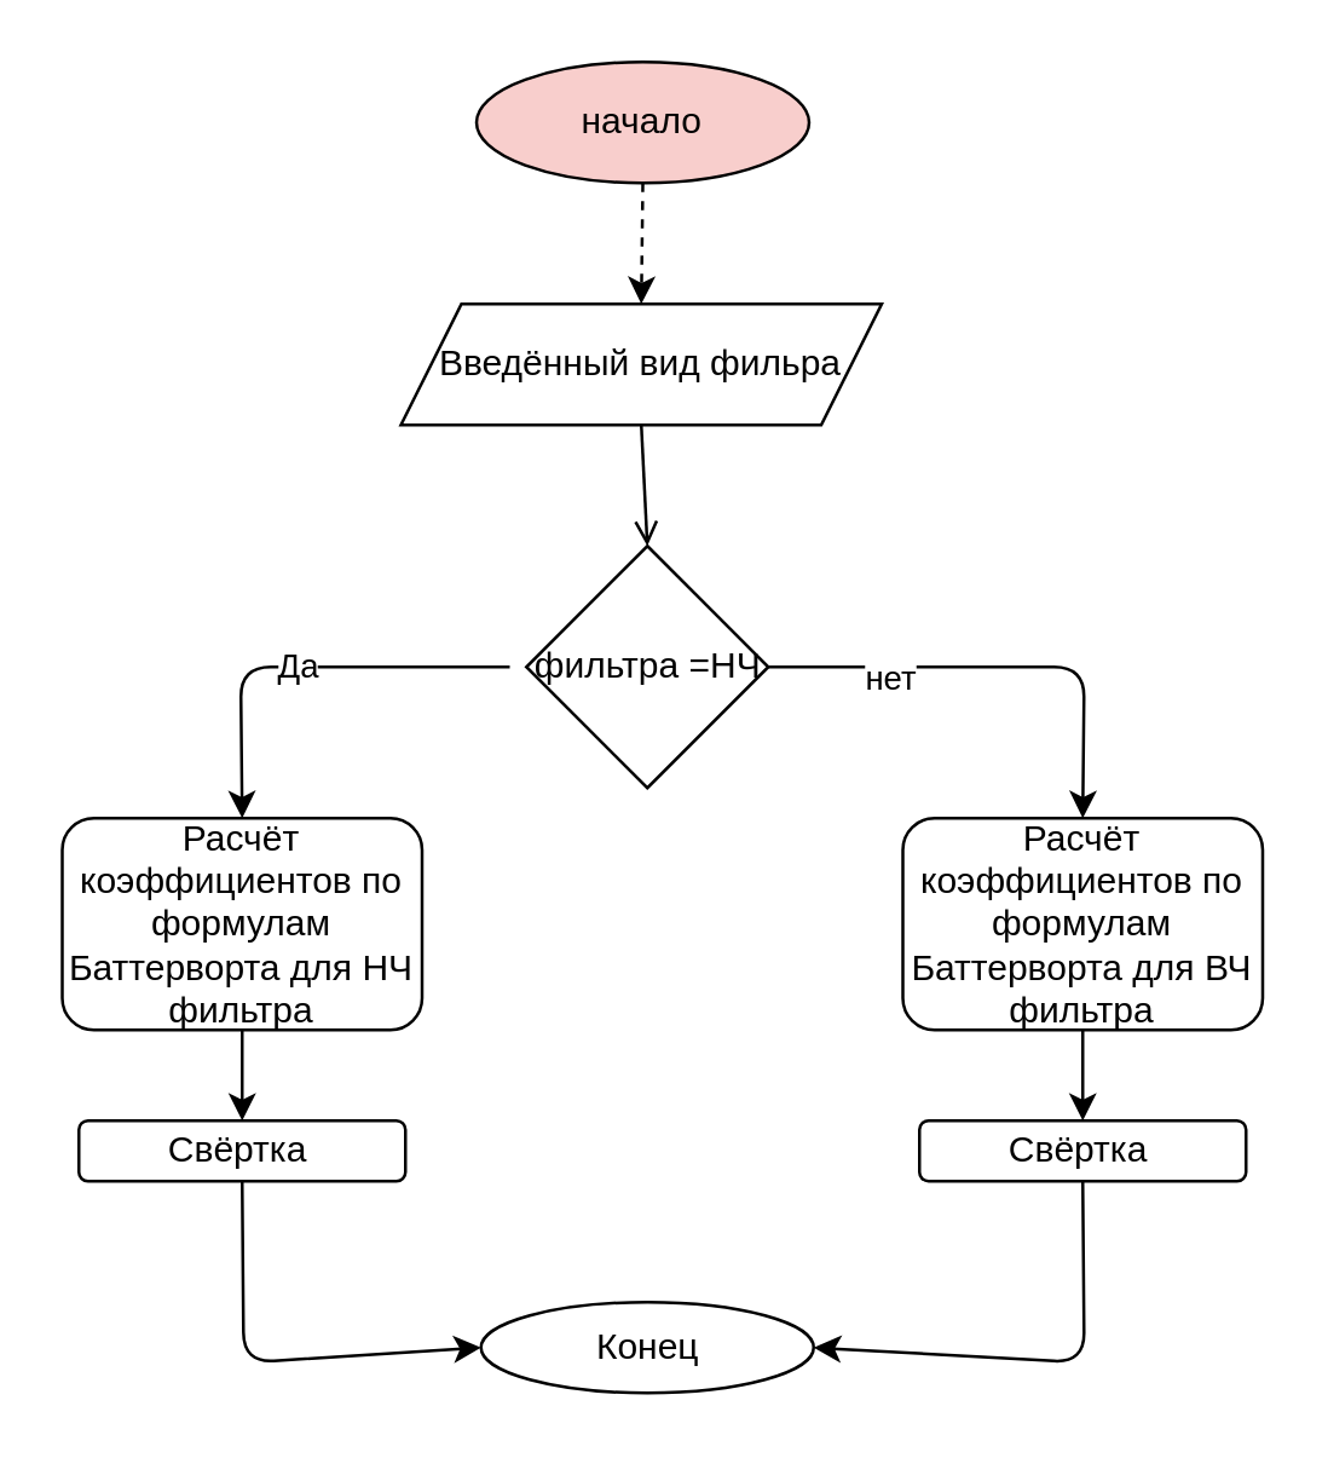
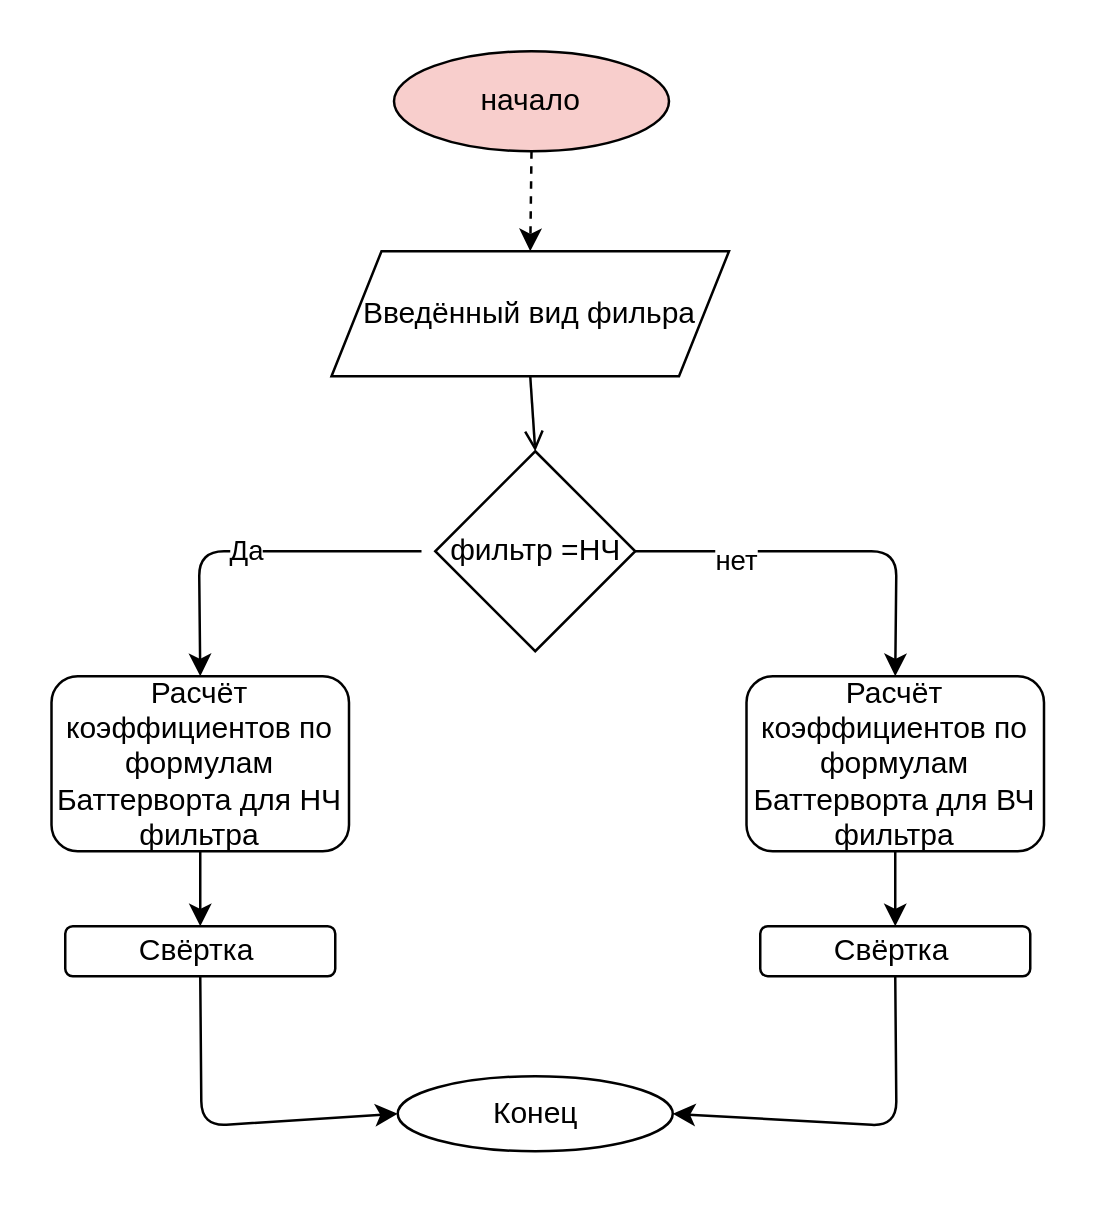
  <mxCell id="0" />
  <mxCell id="1" parent="0" />
  <mxCell id="2" value="начало" style="ellipse;whiteSpace=wrap;html=1;fillColor=#f8cecc;" vertex="1" parent="1"><mxGeometry x="157" y="20" width="110" height="40" as="geometry" /></mxCell>
- <mxCell id="3" value="Введённый вид фильра" style="shape=parallelogram;perimeter=parallelogramPerimeter;whiteSpace=wrap;html=1;fixedSize=1;" vertex="1" parent="1"><mxGeometry x="132" y="100" width="159" height="40" as="geometry" /></mxCell>
+ <mxCell id="3" value="Введённый вид фильра" style="shape=parallelogram;perimeter=parallelogramPerimeter;whiteSpace=wrap;html=1;fixedSize=1;" vertex="1" parent="1"><mxGeometry x="132" y="100" width="159" height="50" as="geometry" /></mxCell>
  <mxCell id="4" value="" style="endArrow=classic;html=1;exitX=0.5;exitY=1;exitDx=0;exitDy=0;entryX=0.5;entryY=0;entryDx=0;entryDy=0;dashed=1;" edge="1" parent="1" source="2" target="3"><mxGeometry width="50" height="50" relative="1" as="geometry"><mxPoint x="348" y="280" as="sourcePoint" /><mxPoint x="398" y="230" as="targetPoint" /></mxGeometry></mxCell>
- <mxCell id="5" value="фильтра =НЧ" style="rhombus;whiteSpace=wrap;html=1;" vertex="1" parent="1"><mxGeometry x="173.5" y="180" width="80" height="80" as="geometry" /></mxCell>
+ <mxCell id="5" value="фильтр =НЧ" style="rhombus;whiteSpace=wrap;html=1;" vertex="1" parent="1"><mxGeometry x="173.5" y="180" width="80" height="80" as="geometry" /></mxCell>
  <mxCell id="6" value="" style="endArrow=open;html=1;exitX=0.5;exitY=1;exitDx=0;exitDy=0;entryX=0.5;entryY=0;entryDx=0;entryDy=0;" edge="1" parent="1" source="3" target="5"><mxGeometry width="50" height="50" relative="1" as="geometry"><mxPoint x="258" y="390" as="sourcePoint" /><mxPoint x="308" y="340" as="targetPoint" /></mxGeometry></mxCell>
  <mxCell id="7" value="Да" style="endArrow=classic;html=1;entryX=0.5;entryY=0;entryDx=0;entryDy=0;" edge="1" parent="1" target="8"><mxGeometry width="50" height="50" relative="1" as="geometry"><mxPoint x="168" y="220" as="sourcePoint" /><mxPoint x="78" y="220" as="targetPoint" /><Array as="points"><mxPoint x="79" y="220" /></Array></mxGeometry></mxCell>
  <mxCell id="8" value="Расчёт коэффициентов по формулам Баттерворта для НЧ фильтра" style="rounded=1;whiteSpace=wrap;html=1;" vertex="1" parent="1"><mxGeometry x="20" y="270" width="119" height="70" as="geometry" /></mxCell>
  <mxCell id="9" value="Свёртка&amp;nbsp;&lt;br&gt;" style="rounded=1;whiteSpace=wrap;html=1;" vertex="1" parent="1"><mxGeometry x="25.5" y="370" width="108" height="20" as="geometry" /></mxCell>
  <mxCell id="10" value="" style="endArrow=classic;html=1;exitX=0.5;exitY=1;exitDx=0;exitDy=0;entryX=0.5;entryY=0;entryDx=0;entryDy=0;" edge="1" parent="1" source="8" target="9"><mxGeometry width="50" height="50" relative="1" as="geometry"><mxPoint x="348" y="470" as="sourcePoint" /><mxPoint x="398" y="420" as="targetPoint" /></mxGeometry></mxCell>
  <mxCell id="11" value="" style="endArrow=classic;html=1;exitX=1;exitY=0.5;exitDx=0;exitDy=0;entryX=0.5;entryY=0;entryDx=0;entryDy=0;" edge="1" parent="1" source="5" target="13"><mxGeometry width="50" height="50" relative="1" as="geometry"><mxPoint x="308" y="330" as="sourcePoint" /><mxPoint x="358" y="220" as="targetPoint" /><Array as="points"><mxPoint x="358" y="220" /></Array></mxGeometry></mxCell>
  <mxCell id="12" value="нет&lt;br&gt;" style="edgeLabel;html=1;align=center;verticalAlign=middle;resizable=0;points=[];" vertex="1" connectable="0" parent="11"><mxGeometry x="-0.478" y="-3" relative="1" as="geometry"><mxPoint as="offset" /></mxGeometry></mxCell>
  <mxCell id="13" value="Расчёт коэффициентов по формулам Баттерворта для ВЧ фильтра" style="rounded=1;whiteSpace=wrap;html=1;" vertex="1" parent="1"><mxGeometry x="298" y="270" width="119" height="70" as="geometry" /></mxCell>
  <mxCell id="14" value="Свёртка&amp;nbsp;&lt;br&gt;" style="rounded=1;whiteSpace=wrap;html=1;" vertex="1" parent="1"><mxGeometry x="303.5" y="370" width="108" height="20" as="geometry" /></mxCell>
  <mxCell id="15" value="" style="endArrow=classic;html=1;exitX=0.5;exitY=1;exitDx=0;exitDy=0;entryX=0.5;entryY=0;entryDx=0;entryDy=0;" edge="1" parent="1" source="13" target="14"><mxGeometry width="50" height="50" relative="1" as="geometry"><mxPoint x="89.5" y="350" as="sourcePoint" /><mxPoint x="89.5" y="380" as="targetPoint" /></mxGeometry></mxCell>
  <mxCell id="16" value="Конец" style="ellipse;whiteSpace=wrap;html=1;" vertex="1" parent="1"><mxGeometry x="158.5" y="430" width="110" height="30" as="geometry" /></mxCell>
  <mxCell id="17" value="" style="endArrow=classic;html=1;exitX=0.5;exitY=1;exitDx=0;exitDy=0;entryX=0;entryY=0.5;entryDx=0;entryDy=0;" edge="1" parent="1" source="9" target="16"><mxGeometry width="50" height="50" relative="1" as="geometry"><mxPoint x="78" y="520" as="sourcePoint" /><mxPoint x="128" y="470" as="targetPoint" /><Array as="points"><mxPoint x="80" y="450" /></Array></mxGeometry></mxCell>
  <mxCell id="18" value="" style="endArrow=classic;html=1;exitX=0.5;exitY=1;exitDx=0;exitDy=0;entryX=1;entryY=0.5;entryDx=0;entryDy=0;" edge="1" parent="1" source="14" target="16"><mxGeometry width="50" height="50" relative="1" as="geometry"><mxPoint x="418" y="500" as="sourcePoint" /><mxPoint x="208" y="430" as="targetPoint" /><Array as="points"><mxPoint x="358" y="450" /></Array></mxGeometry></mxCell>
